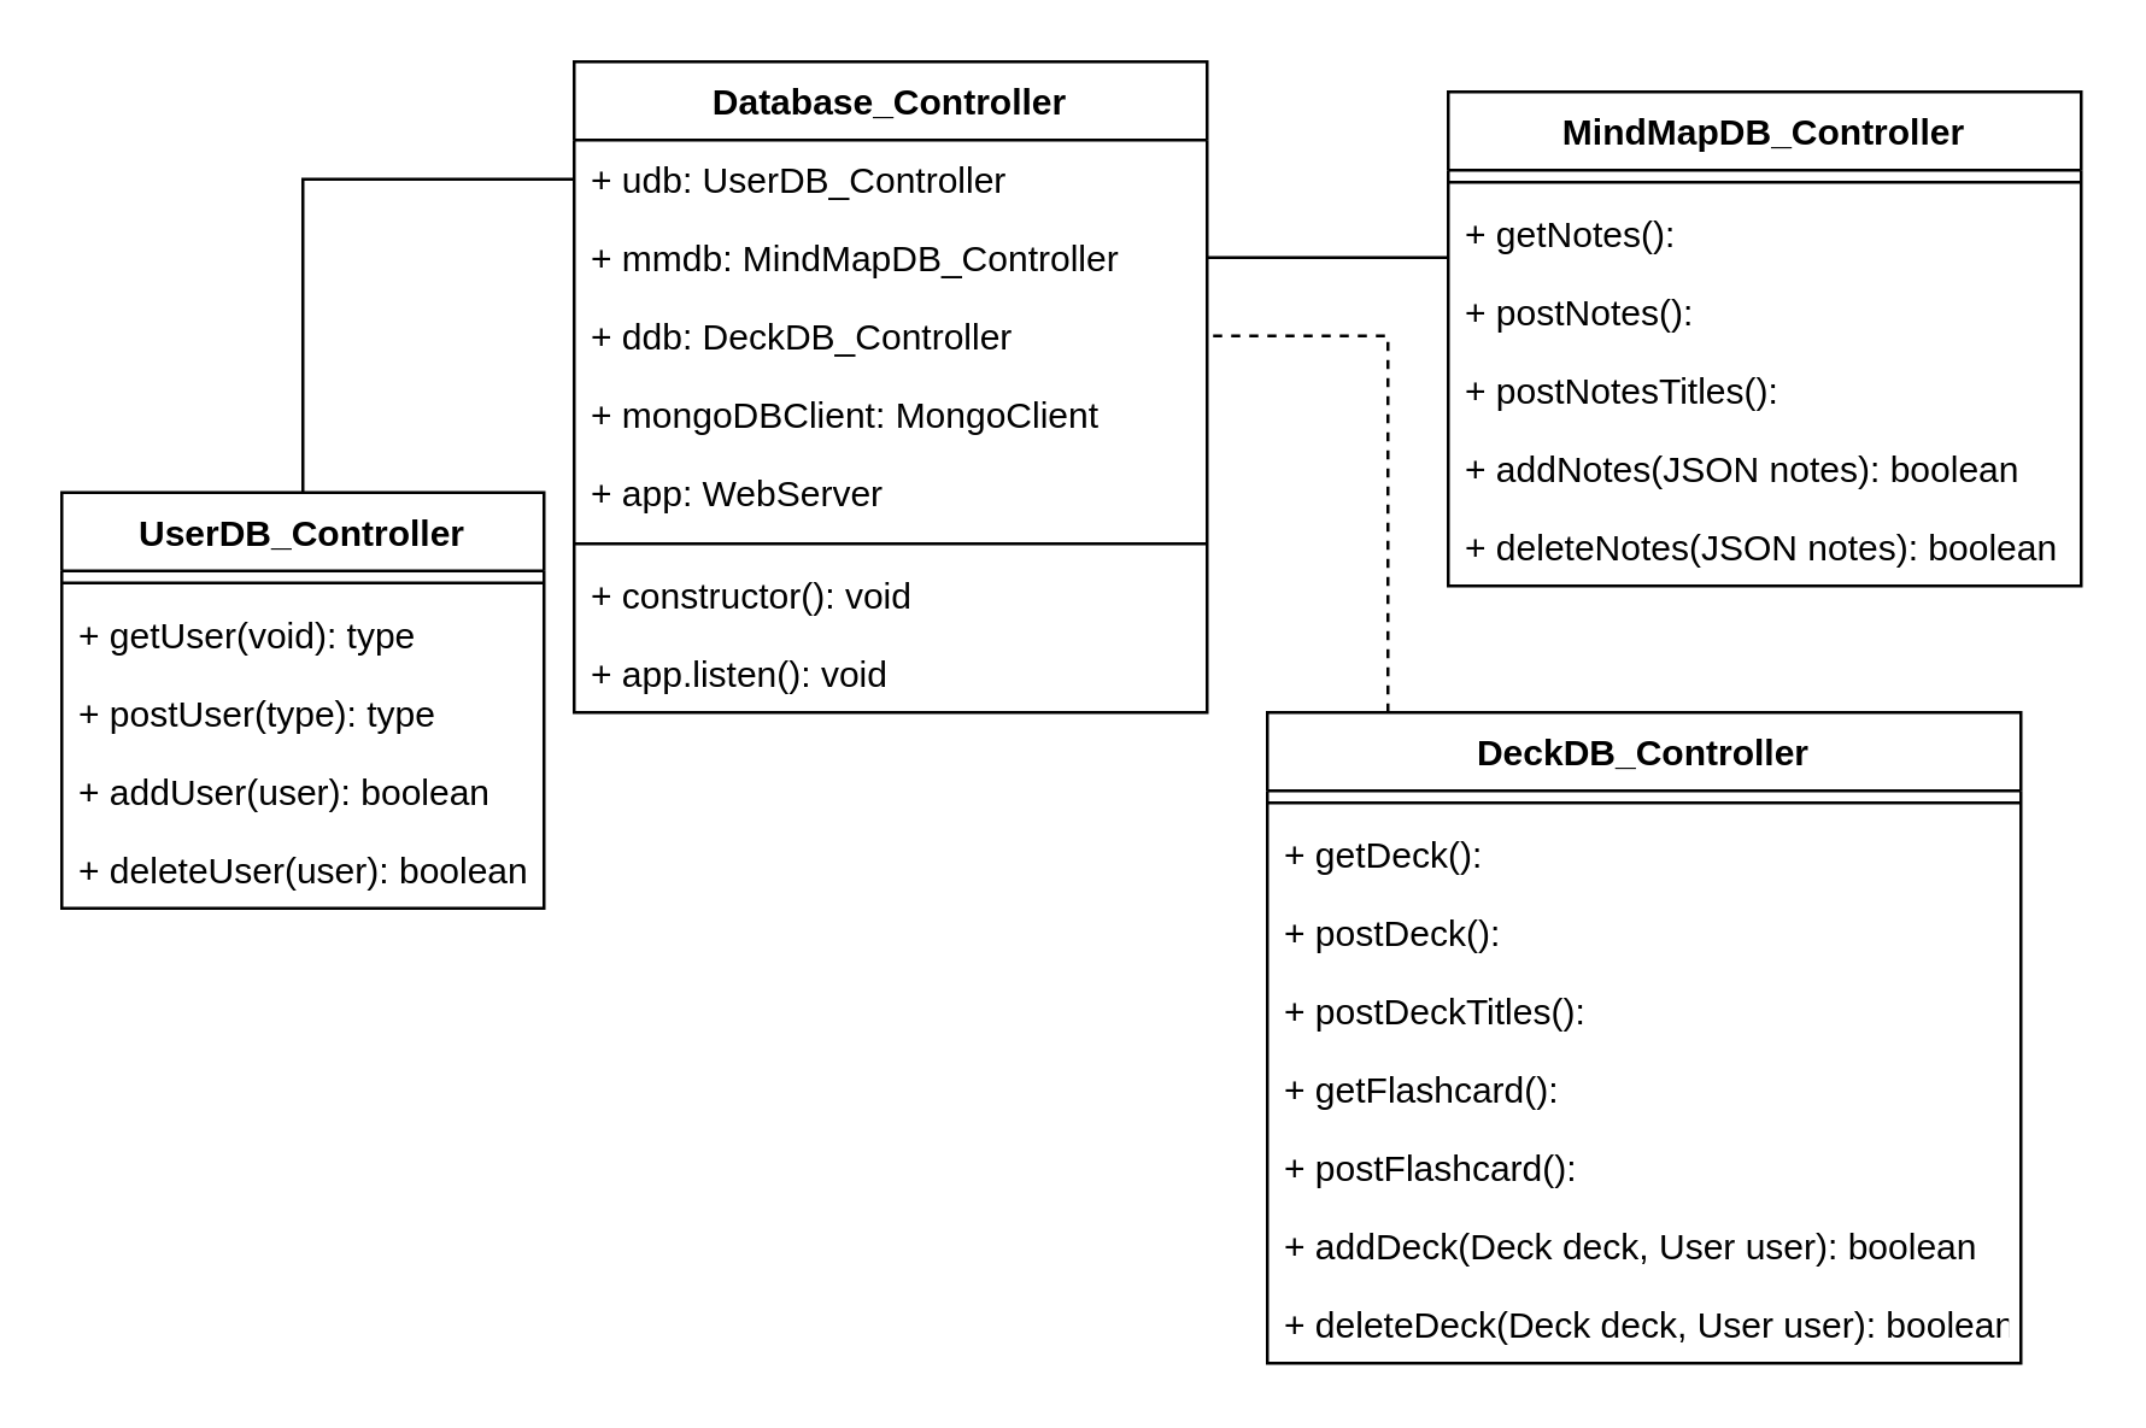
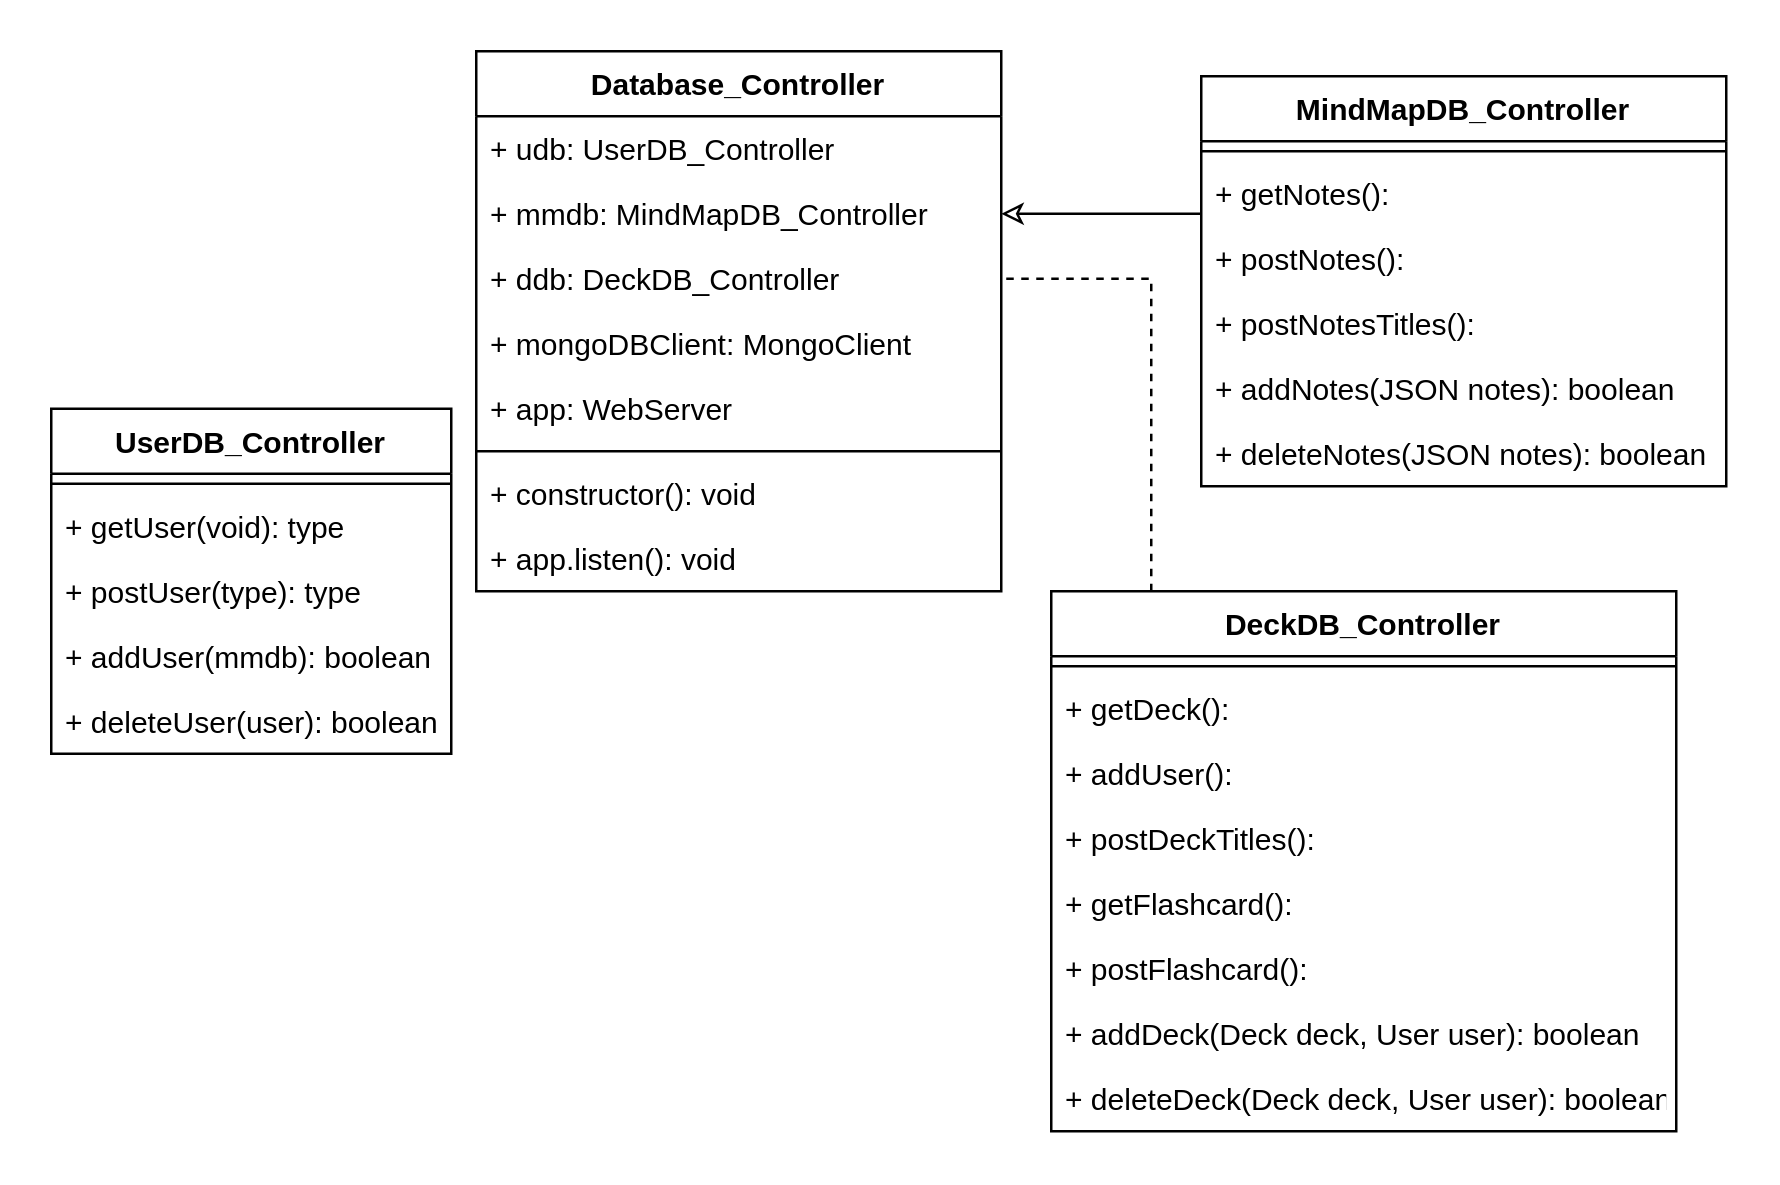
  <mxCell id="0" />
  <mxCell id="1" parent="0" />
  <mxCell id="2" value="Database_Controller" style="swimlane;fontStyle=1;align=center;verticalAlign=top;childLayout=stackLayout;horizontal=1;startSize=26;horizontalStack=0;resizeParent=1;resizeParentMax=0;resizeLast=0;collapsible=1;marginBottom=0;" vertex="1" parent="1"><mxGeometry x="190" y="20" width="210" height="216" as="geometry" /></mxCell>
  <mxCell id="3" value="+ udb: UserDB_Controller" style="text;strokeColor=none;fillColor=none;align=left;verticalAlign=top;spacingLeft=4;spacingRight=4;overflow=hidden;rotatable=0;points=[[0,0.5],[1,0.5]];portConstraint=eastwest;" vertex="1" parent="2"><mxGeometry y="26" width="210" height="26" as="geometry" /></mxCell>
  <mxCell id="4" value="+ mmdb: MindMapDB_Controller" style="text;strokeColor=none;fillColor=none;align=left;verticalAlign=top;spacingLeft=4;spacingRight=4;overflow=hidden;rotatable=0;points=[[0,0.5],[1,0.5]];portConstraint=eastwest;" vertex="1" parent="2"><mxGeometry y="52" width="210" height="26" as="geometry" /></mxCell>
  <mxCell id="5" value="+ ddb: DeckDB_Controller" style="text;strokeColor=none;fillColor=none;align=left;verticalAlign=top;spacingLeft=4;spacingRight=4;overflow=hidden;rotatable=0;points=[[0,0.5],[1,0.5]];portConstraint=eastwest;" vertex="1" parent="2"><mxGeometry y="78" width="210" height="26" as="geometry" /></mxCell>
  <mxCell id="6" value="+ mongoDBClient: MongoClient" style="text;strokeColor=none;fillColor=none;align=left;verticalAlign=top;spacingLeft=4;spacingRight=4;overflow=hidden;rotatable=0;points=[[0,0.5],[1,0.5]];portConstraint=eastwest;" vertex="1" parent="2"><mxGeometry y="104" width="210" height="26" as="geometry" /></mxCell>
  <mxCell id="7" value="+ app: WebServer" style="text;strokeColor=none;fillColor=none;align=left;verticalAlign=top;spacingLeft=4;spacingRight=4;overflow=hidden;rotatable=0;points=[[0,0.5],[1,0.5]];portConstraint=eastwest;" vertex="1" parent="2"><mxGeometry y="130" width="210" height="26" as="geometry" /></mxCell>
  <mxCell id="8" value="" style="line;strokeWidth=1;fillColor=none;align=left;verticalAlign=middle;spacingTop=-1;spacingLeft=3;spacingRight=3;rotatable=0;labelPosition=right;points=[];portConstraint=eastwest;" vertex="1" parent="2"><mxGeometry y="156" width="210" height="8" as="geometry" /></mxCell>
  <mxCell id="9" value="+ constructor(): void" style="text;strokeColor=none;fillColor=none;align=left;verticalAlign=top;spacingLeft=4;spacingRight=4;overflow=hidden;rotatable=0;points=[[0,0.5],[1,0.5]];portConstraint=eastwest;" vertex="1" parent="2"><mxGeometry y="164" width="210" height="26" as="geometry" /></mxCell>
  <mxCell id="10" value="+ app.listen(): void" style="text;strokeColor=none;fillColor=none;align=left;verticalAlign=top;spacingLeft=4;spacingRight=4;overflow=hidden;rotatable=0;points=[[0,0.5],[1,0.5]];portConstraint=eastwest;" vertex="1" parent="2"><mxGeometry y="190" width="210" height="26" as="geometry" /></mxCell>
- <mxCell id="11" style="edgeStyle=orthogonalEdgeStyle;rounded=0;orthogonalLoop=1;jettySize=auto;html=1;endArrow=none;endFill=0;" edge="1" parent="1" source="12" target="3"><mxGeometry relative="1" as="geometry" /></mxCell>
  <mxCell id="12" value="UserDB_Controller" style="swimlane;fontStyle=1;align=center;verticalAlign=top;childLayout=stackLayout;horizontal=1;startSize=26;horizontalStack=0;resizeParent=1;resizeParentMax=0;resizeLast=0;collapsible=1;marginBottom=0;" vertex="1" parent="1"><mxGeometry x="20" y="163" width="160" height="138" as="geometry" /></mxCell>
  <mxCell id="13" value="" style="line;strokeWidth=1;fillColor=none;align=left;verticalAlign=middle;spacingTop=-1;spacingLeft=3;spacingRight=3;rotatable=0;labelPosition=right;points=[];portConstraint=eastwest;" vertex="1" parent="12"><mxGeometry y="26" width="160" height="8" as="geometry" /></mxCell>
  <mxCell id="14" value="+ getUser(void): type" style="text;strokeColor=none;fillColor=none;align=left;verticalAlign=top;spacingLeft=4;spacingRight=4;overflow=hidden;rotatable=0;points=[[0,0.5],[1,0.5]];portConstraint=eastwest;" vertex="1" parent="12"><mxGeometry y="34" width="160" height="26" as="geometry" /></mxCell>
  <mxCell id="15" value="+ postUser(type): type" style="text;strokeColor=none;fillColor=none;align=left;verticalAlign=top;spacingLeft=4;spacingRight=4;overflow=hidden;rotatable=0;points=[[0,0.5],[1,0.5]];portConstraint=eastwest;" vertex="1" parent="12"><mxGeometry y="60" width="160" height="26" as="geometry" /></mxCell>
- <mxCell id="16" value="+ addUser(user): boolean" style="text;strokeColor=none;fillColor=none;align=left;verticalAlign=top;spacingLeft=4;spacingRight=4;overflow=hidden;rotatable=0;points=[[0,0.5],[1,0.5]];portConstraint=eastwest;" vertex="1" parent="12"><mxGeometry y="86" width="160" height="26" as="geometry" /></mxCell>
+ <mxCell id="16" value="+ addUser(mmdb): boolean" style="text;strokeColor=none;fillColor=none;align=left;verticalAlign=top;spacingLeft=4;spacingRight=4;overflow=hidden;rotatable=0;points=[[0,0.5],[1,0.5]];portConstraint=eastwest;" vertex="1" parent="12"><mxGeometry y="86" width="160" height="26" as="geometry" /></mxCell>
  <mxCell id="17" value="+ deleteUser(user): boolean" style="text;strokeColor=none;fillColor=none;align=left;verticalAlign=top;spacingLeft=4;spacingRight=4;overflow=hidden;rotatable=0;points=[[0,0.5],[1,0.5]];portConstraint=eastwest;" vertex="1" parent="12"><mxGeometry y="112" width="160" height="26" as="geometry" /></mxCell>
  <mxCell id="18" style="edgeStyle=orthogonalEdgeStyle;rounded=0;orthogonalLoop=1;jettySize=auto;html=1;entryX=1;entryY=0.5;entryDx=0;entryDy=0;endArrow=none;endFill=0;dashed=1;" edge="1" parent="1" source="19" target="5"><mxGeometry relative="1" as="geometry"><Array as="points"><mxPoint x="460" y="111" /></Array></mxGeometry></mxCell>
  <mxCell id="19" value="DeckDB_Controller" style="swimlane;fontStyle=1;align=center;verticalAlign=top;childLayout=stackLayout;horizontal=1;startSize=26;horizontalStack=0;resizeParent=1;resizeParentMax=0;resizeLast=0;collapsible=1;marginBottom=0;" vertex="1" parent="1"><mxGeometry x="420" y="236" width="250" height="216" as="geometry" /></mxCell>
  <mxCell id="20" value="" style="line;strokeWidth=1;fillColor=none;align=left;verticalAlign=middle;spacingTop=-1;spacingLeft=3;spacingRight=3;rotatable=0;labelPosition=right;points=[];portConstraint=eastwest;" vertex="1" parent="19"><mxGeometry y="26" width="250" height="8" as="geometry" /></mxCell>
  <mxCell id="21" value="+ getDeck(): " style="text;strokeColor=none;fillColor=none;align=left;verticalAlign=top;spacingLeft=4;spacingRight=4;overflow=hidden;rotatable=0;points=[[0,0.5],[1,0.5]];portConstraint=eastwest;" vertex="1" parent="19"><mxGeometry y="34" width="250" height="26" as="geometry" /></mxCell>
- <mxCell id="22" value="+ postDeck(): " style="text;strokeColor=none;fillColor=none;align=left;verticalAlign=top;spacingLeft=4;spacingRight=4;overflow=hidden;rotatable=0;points=[[0,0.5],[1,0.5]];portConstraint=eastwest;" vertex="1" parent="19"><mxGeometry y="60" width="250" height="26" as="geometry" /></mxCell>
+ <mxCell id="22" value="+ addUser(): " style="text;strokeColor=none;fillColor=none;align=left;verticalAlign=top;spacingLeft=4;spacingRight=4;overflow=hidden;rotatable=0;points=[[0,0.5],[1,0.5]];portConstraint=eastwest;" vertex="1" parent="19"><mxGeometry y="60" width="250" height="26" as="geometry" /></mxCell>
  <mxCell id="23" value="+ postDeckTitles(): " style="text;strokeColor=none;fillColor=none;align=left;verticalAlign=top;spacingLeft=4;spacingRight=4;overflow=hidden;rotatable=0;points=[[0,0.5],[1,0.5]];portConstraint=eastwest;" vertex="1" parent="19"><mxGeometry y="86" width="250" height="26" as="geometry" /></mxCell>
  <mxCell id="24" value="+ getFlashcard(): " style="text;strokeColor=none;fillColor=none;align=left;verticalAlign=top;spacingLeft=4;spacingRight=4;overflow=hidden;rotatable=0;points=[[0,0.5],[1,0.5]];portConstraint=eastwest;" vertex="1" parent="19"><mxGeometry y="112" width="250" height="26" as="geometry" /></mxCell>
  <mxCell id="25" value="+ postFlashcard(): " style="text;strokeColor=none;fillColor=none;align=left;verticalAlign=top;spacingLeft=4;spacingRight=4;overflow=hidden;rotatable=0;points=[[0,0.5],[1,0.5]];portConstraint=eastwest;" vertex="1" parent="19"><mxGeometry y="138" width="250" height="26" as="geometry" /></mxCell>
  <mxCell id="26" value="+ addDeck(Deck deck, User user): boolean " style="text;strokeColor=none;fillColor=none;align=left;verticalAlign=top;spacingLeft=4;spacingRight=4;overflow=hidden;rotatable=0;points=[[0,0.5],[1,0.5]];portConstraint=eastwest;" vertex="1" parent="19"><mxGeometry y="164" width="250" height="26" as="geometry" /></mxCell>
  <mxCell id="27" value="+ deleteDeck(Deck deck, User user): boolean " style="text;strokeColor=none;fillColor=none;align=left;verticalAlign=top;spacingLeft=4;spacingRight=4;overflow=hidden;rotatable=0;points=[[0,0.5],[1,0.5]];portConstraint=eastwest;" vertex="1" parent="19"><mxGeometry y="190" width="250" height="26" as="geometry" /></mxCell>
- <mxCell id="28" style="edgeStyle=orthogonalEdgeStyle;rounded=0;orthogonalLoop=1;jettySize=auto;html=1;entryX=1;entryY=0.5;entryDx=0;entryDy=0;endArrow=none;endFill=0;" edge="1" parent="1" source="29" target="4"><mxGeometry relative="1" as="geometry"><Array as="points"><mxPoint x="450" y="85" /><mxPoint x="450" y="85" /></Array></mxGeometry></mxCell>
+ <mxCell id="28" style="edgeStyle=orthogonalEdgeStyle;rounded=0;orthogonalLoop=1;jettySize=auto;html=1;entryX=1;entryY=0.5;entryDx=0;entryDy=0;endArrow=classic;endFill=0;" edge="1" parent="1" source="29" target="4"><mxGeometry relative="1" as="geometry"><Array as="points"><mxPoint x="450" y="85" /><mxPoint x="450" y="85" /></Array></mxGeometry></mxCell>
  <mxCell id="29" value="MindMapDB_Controller" style="swimlane;fontStyle=1;align=center;verticalAlign=top;childLayout=stackLayout;horizontal=1;startSize=26;horizontalStack=0;resizeParent=1;resizeParentMax=0;resizeLast=0;collapsible=1;marginBottom=0;" vertex="1" parent="1"><mxGeometry x="480" y="30" width="210" height="164" as="geometry"><mxRectangle x="460" y="140" width="170" height="26" as="alternateBounds" /></mxGeometry></mxCell>
  <mxCell id="30" value="" style="line;strokeWidth=1;fillColor=none;align=left;verticalAlign=middle;spacingTop=-1;spacingLeft=3;spacingRight=3;rotatable=0;labelPosition=right;points=[];portConstraint=eastwest;" vertex="1" parent="29"><mxGeometry y="26" width="210" height="8" as="geometry" /></mxCell>
  <mxCell id="31" value="+ getNotes(): " style="text;strokeColor=none;fillColor=none;align=left;verticalAlign=top;spacingLeft=4;spacingRight=4;overflow=hidden;rotatable=0;points=[[0,0.5],[1,0.5]];portConstraint=eastwest;" vertex="1" parent="29"><mxGeometry y="34" width="210" height="26" as="geometry" /></mxCell>
  <mxCell id="32" value="+ postNotes(): " style="text;strokeColor=none;fillColor=none;align=left;verticalAlign=top;spacingLeft=4;spacingRight=4;overflow=hidden;rotatable=0;points=[[0,0.5],[1,0.5]];portConstraint=eastwest;" vertex="1" parent="29"><mxGeometry y="60" width="210" height="26" as="geometry" /></mxCell>
  <mxCell id="33" value="+ postNotesTitles(): " style="text;strokeColor=none;fillColor=none;align=left;verticalAlign=top;spacingLeft=4;spacingRight=4;overflow=hidden;rotatable=0;points=[[0,0.5],[1,0.5]];portConstraint=eastwest;" vertex="1" parent="29"><mxGeometry y="86" width="210" height="26" as="geometry" /></mxCell>
  <mxCell id="34" value="+ addNotes(JSON notes): boolean " style="text;strokeColor=none;fillColor=none;align=left;verticalAlign=top;spacingLeft=4;spacingRight=4;overflow=hidden;rotatable=0;points=[[0,0.5],[1,0.5]];portConstraint=eastwest;" vertex="1" parent="29"><mxGeometry y="112" width="210" height="26" as="geometry" /></mxCell>
  <mxCell id="35" value="+ deleteNotes(JSON notes): boolean " style="text;strokeColor=none;fillColor=none;align=left;verticalAlign=top;spacingLeft=4;spacingRight=4;overflow=hidden;rotatable=0;points=[[0,0.5],[1,0.5]];portConstraint=eastwest;" vertex="1" parent="29"><mxGeometry y="138" width="210" height="26" as="geometry" /></mxCell>
